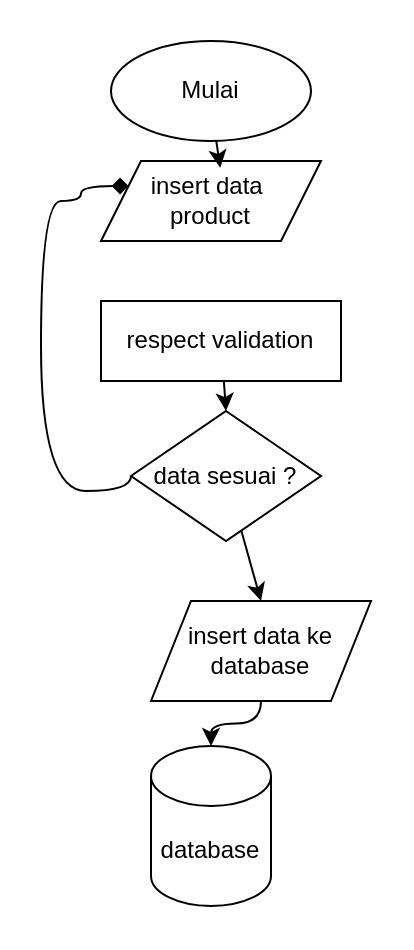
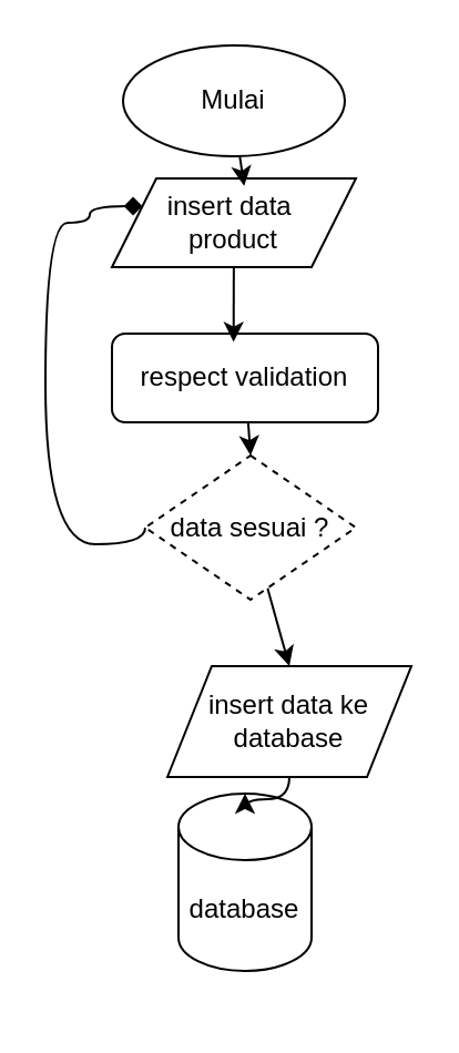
  <mxCell id="0" />
  <mxCell id="1" parent="0" />
  <mxCell id="2" value="Mulai" style="ellipse;whiteSpace=wrap;html=1;" vertex="1" parent="1"><mxGeometry x="55" y="20" width="100" height="50" as="geometry" /></mxCell>
  <mxCell id="3" value="insert data&amp;nbsp;&lt;div&gt;product&lt;/div&gt;" style="shape=parallelogram;perimeter=parallelogramPerimeter;whiteSpace=wrap;html=1;fixedSize=1;" vertex="1" parent="1"><mxGeometry x="50" y="80" width="110" height="40" as="geometry" /></mxCell>
  <mxCell id="4" style="edgeStyle=none;html=1;entryX=0.5;entryY=0;entryDx=0;entryDy=0;" edge="1" parent="1" source="5" target="8"><mxGeometry relative="1" as="geometry" /></mxCell>
- <mxCell id="5" value="respect validation" style="rounded=0;whiteSpace=wrap;html=1;" vertex="1" parent="1"><mxGeometry x="50" y="150" width="120" height="40" as="geometry" /></mxCell>
+ <mxCell id="5" value="respect validation" style="whiteSpace=wrap;html=1;rounded=1;" vertex="1" parent="1"><mxGeometry x="50" y="150" width="120" height="40" as="geometry" /></mxCell>
  <mxCell id="6" style="edgeStyle=none;html=1;entryX=0.5;entryY=0;entryDx=0;entryDy=0;" edge="1" parent="1" source="8" target="9"><mxGeometry relative="1" as="geometry" /></mxCell>
  <mxCell id="7" style="edgeStyle=orthogonalEdgeStyle;curved=1;html=1;exitX=0;exitY=0.5;exitDx=0;exitDy=0;entryX=0;entryY=0.25;entryDx=0;entryDy=0;endArrow=diamond;" edge="1" parent="1" source="8" target="3"><mxGeometry relative="1" as="geometry"><Array as="points"><mxPoint x="20" y="245" /><mxPoint x="20" y="100" /><mxPoint x="40" y="100" /><mxPoint x="40" y="93" /></Array></mxGeometry></mxCell>
- <mxCell id="8" value="data sesuai ?" style="rhombus;whiteSpace=wrap;html=1;" vertex="1" parent="1"><mxGeometry x="65" y="205" width="95" height="65" as="geometry" /></mxCell>
+ <mxCell id="8" value="data sesuai ?" style="rhombus;whiteSpace=wrap;html=1;dashed=1;" vertex="1" parent="1"><mxGeometry x="65" y="205" width="95" height="65" as="geometry" /></mxCell>
  <mxCell id="9" value="insert data ke database" style="shape=parallelogram;perimeter=parallelogramPerimeter;whiteSpace=wrap;html=1;fixedSize=1;" vertex="1" parent="1"><mxGeometry x="75" y="300" width="110" height="50" as="geometry" /></mxCell>
- <mxCell id="10" value="database" style="shape=cylinder3;whiteSpace=wrap;html=1;boundedLbl=1;backgroundOutline=1;size=15;" vertex="1" parent="1"><mxGeometry x="75" y="372.5" width="60" height="80" as="geometry" /></mxCell>
+ <mxCell id="10" value="database" style="shape=cylinder3;whiteSpace=wrap;html=1;boundedLbl=1;backgroundOutline=1;size=15;" vertex="1" parent="1"><mxGeometry x="80" y="357.5" width="60" height="80" as="geometry" /></mxCell>
  <mxCell id="11" style="edgeStyle=none;html=1;entryX=0.542;entryY=0.085;entryDx=0;entryDy=0;entryPerimeter=0;" edge="1" parent="1" source="2" target="3"><mxGeometry relative="1" as="geometry" /></mxCell>
+ <mxCell id="12" style="edgeStyle=none;html=1;entryX=0.457;entryY=0.094;entryDx=0;entryDy=0;entryPerimeter=0;" edge="1" parent="1" source="3" target="5"><mxGeometry relative="1" as="geometry" /></mxCell>
  <mxCell id="13" style="edgeStyle=orthogonalEdgeStyle;curved=1;html=1;entryX=0.5;entryY=0;entryDx=0;entryDy=0;entryPerimeter=0;" edge="1" parent="1" source="9" target="10"><mxGeometry relative="1" as="geometry" /></mxCell>
